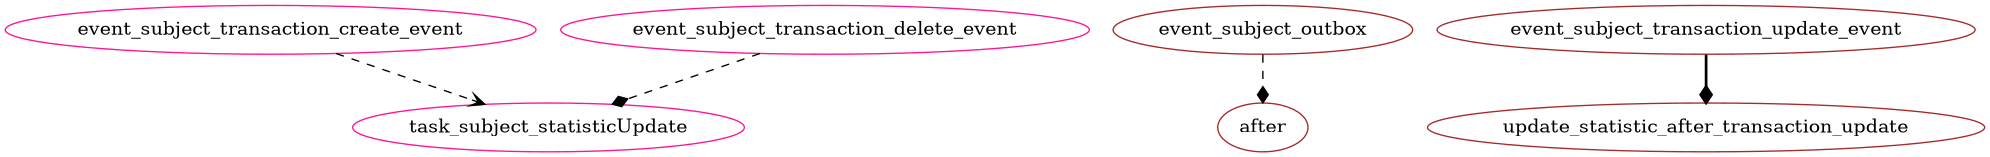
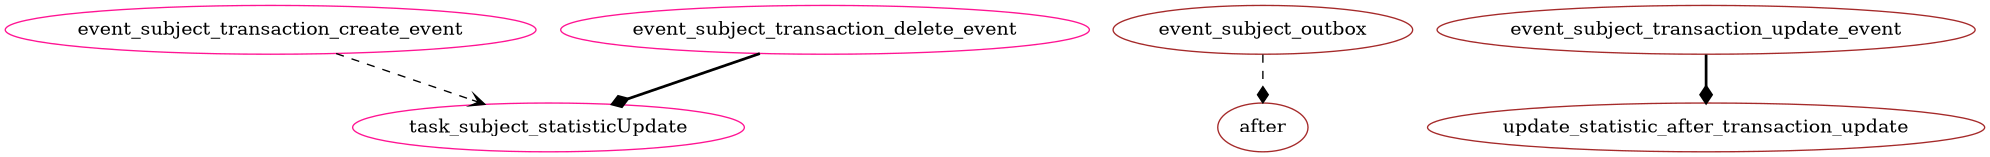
  digraph {
    node [color=brown]
    edge [arrowhead=diamond style=dashed]
    event_subject_transaction_create_event [color=deeppink]
    task_subject_statisticUpdate [color=deeppink]
    event_subject_transaction_delete_event [color=deeppink]
    event_subject_outbox
    n5 [label=after]
    event_subject_transaction_update_event
    update_statistic_after_transaction_update
    event_subject_transaction_create_event -> task_subject_statisticUpdate [arrowhead=vee]
-   event_subject_transaction_delete_event -> task_subject_statisticUpdate
+   event_subject_transaction_delete_event -> task_subject_statisticUpdate [style=bold]
    event_subject_outbox -> n5
    event_subject_transaction_update_event -> update_statistic_after_transaction_update [style=bold]
  }
